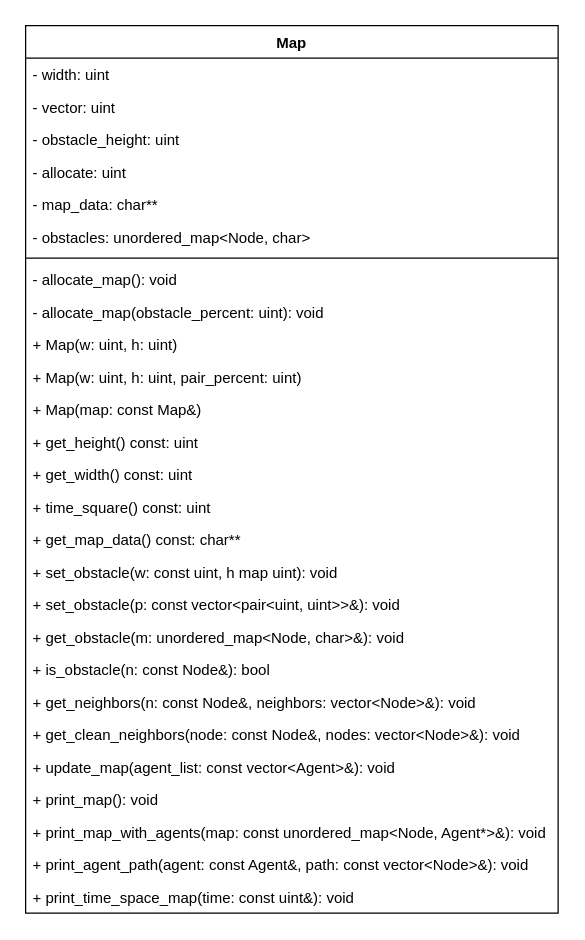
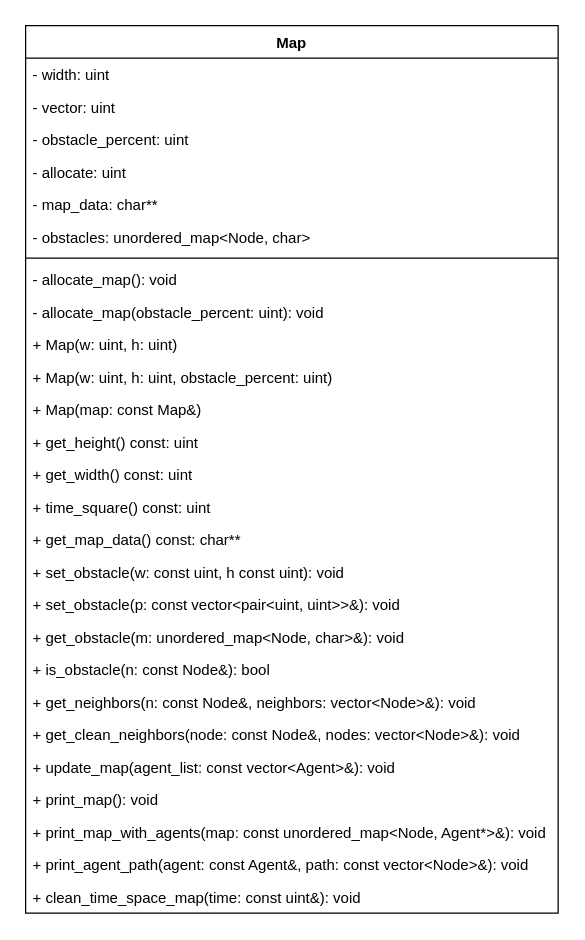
  <mxCell id="0" />
  <mxCell id="1" parent="0" />
  <mxCell id="2" value="Map" style="swimlane;fontStyle=1;align=center;verticalAlign=top;childLayout=stackLayout;horizontal=1;startSize=26;horizontalStack=0;resizeParent=1;resizeParentMax=0;resizeLast=0;collapsible=1;marginBottom=0;" parent="1" vertex="1"><mxGeometry x="20" y="20" width="426" height="710" as="geometry" /></mxCell>
  <mxCell id="3" value="- width: uint" style="text;strokeColor=none;fillColor=none;align=left;verticalAlign=top;spacingLeft=4;spacingRight=4;overflow=hidden;rotatable=0;points=[[0,0.5],[1,0.5]];portConstraint=eastwest;" parent="2" vertex="1"><mxGeometry y="26" width="426" height="26" as="geometry" /></mxCell>
  <mxCell id="4" value="- vector: uint" style="text;strokeColor=none;fillColor=none;align=left;verticalAlign=top;spacingLeft=4;spacingRight=4;overflow=hidden;rotatable=0;points=[[0,0.5],[1,0.5]];portConstraint=eastwest;" parent="2" vertex="1"><mxGeometry y="52" width="426" height="26" as="geometry" /></mxCell>
- <mxCell id="5" value="- obstacle_height: uint" style="text;strokeColor=none;fillColor=none;align=left;verticalAlign=top;spacingLeft=4;spacingRight=4;overflow=hidden;rotatable=0;points=[[0,0.5],[1,0.5]];portConstraint=eastwest;" parent="2" vertex="1"><mxGeometry y="78" width="426" height="26" as="geometry" /></mxCell>
+ <mxCell id="5" value="- obstacle_percent: uint" style="text;strokeColor=none;fillColor=none;align=left;verticalAlign=top;spacingLeft=4;spacingRight=4;overflow=hidden;rotatable=0;points=[[0,0.5],[1,0.5]];portConstraint=eastwest;" parent="2" vertex="1"><mxGeometry y="78" width="426" height="26" as="geometry" /></mxCell>
  <mxCell id="6" value="- allocate: uint" style="text;strokeColor=none;fillColor=none;align=left;verticalAlign=top;spacingLeft=4;spacingRight=4;overflow=hidden;rotatable=0;points=[[0,0.5],[1,0.5]];portConstraint=eastwest;" parent="2" vertex="1"><mxGeometry y="104" width="426" height="26" as="geometry" /></mxCell>
  <mxCell id="7" value="- map_data: char**" style="text;strokeColor=none;fillColor=none;align=left;verticalAlign=top;spacingLeft=4;spacingRight=4;overflow=hidden;rotatable=0;points=[[0,0.5],[1,0.5]];portConstraint=eastwest;" parent="2" vertex="1"><mxGeometry y="130" width="426" height="26" as="geometry" /></mxCell>
  <mxCell id="8" value="- obstacles: unordered_map&lt;Node, char&gt;" style="text;strokeColor=none;fillColor=none;align=left;verticalAlign=top;spacingLeft=4;spacingRight=4;overflow=hidden;rotatable=0;points=[[0,0.5],[1,0.5]];portConstraint=eastwest;fontFamily=Helvetica;" parent="2" vertex="1"><mxGeometry y="156" width="426" height="26" as="geometry" /></mxCell>
  <mxCell id="9" value="" style="line;strokeWidth=1;fillColor=none;align=left;verticalAlign=middle;spacingTop=-1;spacingLeft=3;spacingRight=3;rotatable=0;labelPosition=right;points=[];portConstraint=eastwest;" parent="2" vertex="1"><mxGeometry y="182" width="426" height="8" as="geometry" /></mxCell>
  <mxCell id="10" value="- allocate_map(): void" style="text;strokeColor=none;fillColor=none;align=left;verticalAlign=top;spacingLeft=4;spacingRight=4;overflow=hidden;rotatable=0;points=[[0,0.5],[1,0.5]];portConstraint=eastwest;" parent="2" vertex="1"><mxGeometry y="190" width="426" height="26" as="geometry" /></mxCell>
  <mxCell id="11" value="- allocate_map(obstacle_percent: uint): void" style="text;strokeColor=none;fillColor=none;align=left;verticalAlign=top;spacingLeft=4;spacingRight=4;overflow=hidden;rotatable=0;points=[[0,0.5],[1,0.5]];portConstraint=eastwest;fontFamily=Helvetica;" parent="2" vertex="1"><mxGeometry y="216" width="426" height="26" as="geometry" /></mxCell>
  <mxCell id="12" value="+ Map(w: uint, h: uint)" style="text;strokeColor=none;fillColor=none;align=left;verticalAlign=top;spacingLeft=4;spacingRight=4;overflow=hidden;rotatable=0;points=[[0,0.5],[1,0.5]];portConstraint=eastwest;fontFamily=Helvetica;" parent="2" vertex="1"><mxGeometry y="242" width="426" height="26" as="geometry" /></mxCell>
- <mxCell id="13" value="+ Map(w: uint, h: uint, pair_percent: uint)" style="text;strokeColor=none;fillColor=none;align=left;verticalAlign=top;spacingLeft=4;spacingRight=4;overflow=hidden;rotatable=0;points=[[0,0.5],[1,0.5]];portConstraint=eastwest;fontFamily=Helvetica;" parent="2" vertex="1"><mxGeometry y="268" width="426" height="26" as="geometry" /></mxCell>
+ <mxCell id="13" value="+ Map(w: uint, h: uint, obstacle_percent: uint)" style="text;strokeColor=none;fillColor=none;align=left;verticalAlign=top;spacingLeft=4;spacingRight=4;overflow=hidden;rotatable=0;points=[[0,0.5],[1,0.5]];portConstraint=eastwest;fontFamily=Helvetica;" parent="2" vertex="1"><mxGeometry y="268" width="426" height="26" as="geometry" /></mxCell>
  <mxCell id="14" value="+ Map(map: const Map&amp;)" style="text;strokeColor=none;fillColor=none;align=left;verticalAlign=top;spacingLeft=4;spacingRight=4;overflow=hidden;rotatable=0;points=[[0,0.5],[1,0.5]];portConstraint=eastwest;fontFamily=Helvetica;" parent="2" vertex="1"><mxGeometry y="294" width="426" height="26" as="geometry" /></mxCell>
  <mxCell id="15" value="+ get_height() const: uint " style="text;strokeColor=none;fillColor=none;align=left;verticalAlign=top;spacingLeft=4;spacingRight=4;overflow=hidden;rotatable=0;points=[[0,0.5],[1,0.5]];portConstraint=eastwest;fontFamily=Helvetica;" parent="2" vertex="1"><mxGeometry y="320" width="426" height="26" as="geometry" /></mxCell>
  <mxCell id="16" value="+ get_width() const: uint " style="text;strokeColor=none;fillColor=none;align=left;verticalAlign=top;spacingLeft=4;spacingRight=4;overflow=hidden;rotatable=0;points=[[0,0.5],[1,0.5]];portConstraint=eastwest;fontFamily=Helvetica;" parent="2" vertex="1"><mxGeometry y="346" width="426" height="26" as="geometry" /></mxCell>
  <mxCell id="17" value="+ time_square() const: uint " style="text;strokeColor=none;fillColor=none;align=left;verticalAlign=top;spacingLeft=4;spacingRight=4;overflow=hidden;rotatable=0;points=[[0,0.5],[1,0.5]];portConstraint=eastwest;fontFamily=Helvetica;" parent="2" vertex="1"><mxGeometry y="372" width="426" height="26" as="geometry" /></mxCell>
  <mxCell id="18" value="+ get_map_data() const: char**" style="text;strokeColor=none;fillColor=none;align=left;verticalAlign=top;spacingLeft=4;spacingRight=4;overflow=hidden;rotatable=0;points=[[0,0.5],[1,0.5]];portConstraint=eastwest;fontFamily=Helvetica;" parent="2" vertex="1"><mxGeometry y="398" width="426" height="26" as="geometry" /></mxCell>
- <mxCell id="19" value="+ set_obstacle(w: const uint, h map uint): void" style="text;strokeColor=none;fillColor=none;align=left;verticalAlign=top;spacingLeft=4;spacingRight=4;overflow=hidden;rotatable=0;points=[[0,0.5],[1,0.5]];portConstraint=eastwest;fontFamily=Helvetica;" parent="2" vertex="1"><mxGeometry y="424" width="426" height="26" as="geometry" /></mxCell>
+ <mxCell id="19" value="+ set_obstacle(w: const uint, h const uint): void" style="text;strokeColor=none;fillColor=none;align=left;verticalAlign=top;spacingLeft=4;spacingRight=4;overflow=hidden;rotatable=0;points=[[0,0.5],[1,0.5]];portConstraint=eastwest;fontFamily=Helvetica;" parent="2" vertex="1"><mxGeometry y="424" width="426" height="26" as="geometry" /></mxCell>
  <mxCell id="20" value="+ set_obstacle(p: const vector&lt;pair&lt;uint, uint&gt;&gt;&amp;): void" style="text;strokeColor=none;fillColor=none;align=left;verticalAlign=top;spacingLeft=4;spacingRight=4;overflow=hidden;rotatable=0;points=[[0,0.5],[1,0.5]];portConstraint=eastwest;" vertex="1" parent="2"><mxGeometry y="450" width="426" height="26" as="geometry" /></mxCell>
  <mxCell id="21" value="+ get_obstacle(m: unordered_map&lt;Node, char&gt;&amp;): void" style="text;strokeColor=none;fillColor=none;align=left;verticalAlign=top;spacingLeft=4;spacingRight=4;overflow=hidden;rotatable=0;points=[[0,0.5],[1,0.5]];portConstraint=eastwest;" vertex="1" parent="2"><mxGeometry y="476" width="426" height="26" as="geometry" /></mxCell>
  <mxCell id="22" value="+ is_obstacle(n: const Node&amp;): bool" style="text;strokeColor=none;fillColor=none;align=left;verticalAlign=top;spacingLeft=4;spacingRight=4;overflow=hidden;rotatable=0;points=[[0,0.5],[1,0.5]];portConstraint=eastwest;" vertex="1" parent="2"><mxGeometry y="502" width="426" height="26" as="geometry" /></mxCell>
  <mxCell id="23" value="+ get_neighbors(n: const Node&amp;, neighbors: vector&lt;Node&gt;&amp;): void" style="text;strokeColor=none;fillColor=none;align=left;verticalAlign=top;spacingLeft=4;spacingRight=4;overflow=hidden;rotatable=0;points=[[0,0.5],[1,0.5]];portConstraint=eastwest;" vertex="1" parent="2"><mxGeometry y="528" width="426" height="26" as="geometry" /></mxCell>
  <mxCell id="24" value="+ get_clean_neighbors(node: const Node&amp;, nodes: vector&lt;Node&gt;&amp;): void" style="text;strokeColor=none;fillColor=none;align=left;verticalAlign=top;spacingLeft=4;spacingRight=4;overflow=hidden;rotatable=0;points=[[0,0.5],[1,0.5]];portConstraint=eastwest;" vertex="1" parent="2"><mxGeometry y="554" width="426" height="26" as="geometry" /></mxCell>
  <mxCell id="25" value="+ update_map(agent_list: const vector&lt;Agent&gt;&amp;): void" style="text;strokeColor=none;fillColor=none;align=left;verticalAlign=top;spacingLeft=4;spacingRight=4;overflow=hidden;rotatable=0;points=[[0,0.5],[1,0.5]];portConstraint=eastwest;" vertex="1" parent="2"><mxGeometry y="580" width="426" height="26" as="geometry" /></mxCell>
  <mxCell id="26" value="+ print_map(): void" style="text;strokeColor=none;fillColor=none;align=left;verticalAlign=top;spacingLeft=4;spacingRight=4;overflow=hidden;rotatable=0;points=[[0,0.5],[1,0.5]];portConstraint=eastwest;" vertex="1" parent="2"><mxGeometry y="606" width="426" height="26" as="geometry" /></mxCell>
  <mxCell id="27" value="+ print_map_with_agents(map: const unordered_map&lt;Node, Agent*&gt;&amp;): void" style="text;strokeColor=none;fillColor=none;align=left;verticalAlign=top;spacingLeft=4;spacingRight=4;overflow=hidden;rotatable=0;points=[[0,0.5],[1,0.5]];portConstraint=eastwest;" vertex="1" parent="2"><mxGeometry y="632" width="426" height="26" as="geometry" /></mxCell>
  <mxCell id="28" value="+ print_agent_path(agent: const Agent&amp;, path: const vector&lt;Node&gt;&amp;): void" style="text;strokeColor=none;fillColor=none;align=left;verticalAlign=top;spacingLeft=4;spacingRight=4;overflow=hidden;rotatable=0;points=[[0,0.5],[1,0.5]];portConstraint=eastwest;" vertex="1" parent="2"><mxGeometry y="658" width="426" height="26" as="geometry" /></mxCell>
- <mxCell id="29" value="+ print_time_space_map(time: const uint&amp;): void" style="text;strokeColor=none;fillColor=none;align=left;verticalAlign=top;spacingLeft=4;spacingRight=4;overflow=hidden;rotatable=0;points=[[0,0.5],[1,0.5]];portConstraint=eastwest;" vertex="1" parent="2"><mxGeometry y="684" width="426" height="26" as="geometry" /></mxCell>
+ <mxCell id="29" value="+ clean_time_space_map(time: const uint&amp;): void" style="text;strokeColor=none;fillColor=none;align=left;verticalAlign=top;spacingLeft=4;spacingRight=4;overflow=hidden;rotatable=0;points=[[0,0.5],[1,0.5]];portConstraint=eastwest;" vertex="1" parent="2"><mxGeometry y="684" width="426" height="26" as="geometry" /></mxCell>
